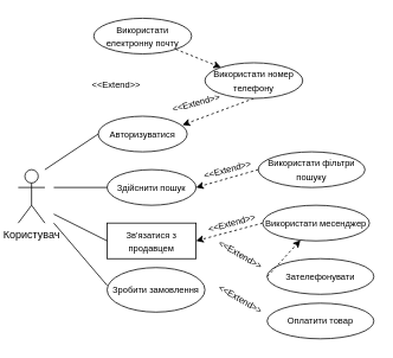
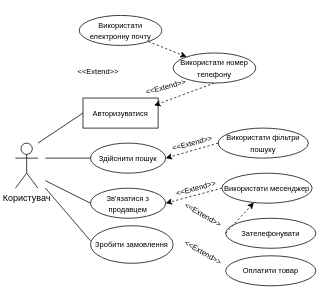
  <mxCell id="0" />
  <mxCell id="1" parent="0" />
  <mxCell id="2" value="Користувач" style="shape=umlActor;verticalLabelPosition=bottom;verticalAlign=top;html=1;outlineConnect=0;" vertex="1" parent="1"><mxGeometry x="20" y="190" width="30" height="60" as="geometry" /></mxCell>
- <mxCell id="3" value="&lt;font style=&quot;font-size: 10px;&quot;&gt;Авторизуватися&lt;/font&gt;" style="ellipse;whiteSpace=wrap;html=1;" vertex="1" parent="1"><mxGeometry x="110" y="130" width="100" height="40" as="geometry" /></mxCell>
+ <mxCell id="3" value="&lt;font style=&quot;font-size: 10px;&quot;&gt;Авторизуватися&lt;/font&gt;" style="whiteSpace=wrap;html=1;rounded=0;" vertex="1" parent="1"><mxGeometry x="110" y="130" width="100" height="40" as="geometry" /></mxCell>
  <mxCell id="4" value="" style="endArrow=classic;html=1;rounded=0;dashed=1;" edge="1" parent="1" source="5" target="7"><mxGeometry width="50" height="50" relative="1" as="geometry"><mxPoint x="190" y="70" as="sourcePoint" /><mxPoint x="190" y="150" as="targetPoint" /></mxGeometry></mxCell>
  <mxCell id="5" value="&lt;font style=&quot;font-size: 10px;&quot;&gt;Використати електронну почту&lt;/font&gt;" style="ellipse;whiteSpace=wrap;html=1;" vertex="1" parent="1"><mxGeometry x="105" y="20" width="110" height="40" as="geometry" /></mxCell>
  <mxCell id="6" value="" style="endArrow=classic;html=1;rounded=0;entryX=0.947;entryY=0.246;entryDx=0;entryDy=0;dashed=1;entryPerimeter=0;exitX=0.5;exitY=1;exitDx=0;exitDy=0;" edge="1" parent="1" source="7" target="3"><mxGeometry width="50" height="50" relative="1" as="geometry"><mxPoint x="290" y="90" as="sourcePoint" /><mxPoint x="170" y="140" as="targetPoint" /></mxGeometry></mxCell>
  <mxCell id="7" value="&lt;font style=&quot;font-size: 10px;&quot;&gt;Використати номер телефону&lt;/font&gt;" style="ellipse;whiteSpace=wrap;html=1;" vertex="1" parent="1"><mxGeometry x="230" y="70" width="110" height="40" as="geometry" /></mxCell>
  <mxCell id="8" value="&amp;lt;&amp;lt;Extend&amp;gt;&amp;gt;" style="text;html=1;align=center;verticalAlign=middle;resizable=0;points=[];autosize=1;strokeColor=none;fillColor=none;fontSize=10;rotation=0;" vertex="1" parent="1"><mxGeometry x="90" y="80" width="80" height="30" as="geometry" /></mxCell>
  <mxCell id="9" value="&amp;lt;&amp;lt;Extend&amp;gt;&amp;gt;" style="text;html=1;align=center;verticalAlign=middle;resizable=0;points=[];autosize=1;strokeColor=none;fillColor=none;fontSize=10;rotation=-15;" vertex="1" parent="1"><mxGeometry x="180" y="100" width="80" height="30" as="geometry" /></mxCell>
  <mxCell id="10" value="&lt;font style=&quot;font-size: 10px;&quot;&gt;Здійснити пошук&lt;/font&gt;" style="ellipse;whiteSpace=wrap;html=1;" vertex="1" parent="1"><mxGeometry x="120" y="190" width="100" height="40" as="geometry" /></mxCell>
  <mxCell id="11" value="" style="endArrow=classic;html=1;rounded=0;entryX=1;entryY=0.5;entryDx=0;entryDy=0;dashed=1;exitX=0;exitY=0.5;exitDx=0;exitDy=0;" edge="1" parent="1" source="12" target="10"><mxGeometry width="50" height="50" relative="1" as="geometry"><mxPoint x="300" y="200" as="sourcePoint" /><mxPoint x="170" y="140" as="targetPoint" /></mxGeometry></mxCell>
  <mxCell id="12" value="&lt;font style=&quot;font-size: 10px;&quot;&gt;Використати фільтри пошуку&lt;/font&gt;" style="ellipse;whiteSpace=wrap;html=1;" vertex="1" parent="1"><mxGeometry x="290" y="170" width="120" height="40" as="geometry" /></mxCell>
  <mxCell id="13" value="&amp;lt;&amp;lt;Extend&amp;gt;&amp;gt;" style="text;html=1;align=center;verticalAlign=middle;resizable=0;points=[];autosize=1;strokeColor=none;fillColor=none;fontSize=10;rotation=-15;" vertex="1" parent="1"><mxGeometry x="215" y="175" width="80" height="30" as="geometry" /></mxCell>
- <mxCell id="14" value="&lt;font style=&quot;font-size: 10px;&quot;&gt;Зв'язатися з продавцем&lt;/font&gt;" style="whiteSpace=wrap;html=1;rounded=0;" vertex="1" parent="1"><mxGeometry x="120" y="250" width="100" height="40" as="geometry" /></mxCell>
+ <mxCell id="14" value="&lt;font style=&quot;font-size: 10px;&quot;&gt;Зв'язатися з продавцем&lt;/font&gt;" style="ellipse;whiteSpace=wrap;html=1;" vertex="1" parent="1"><mxGeometry x="120" y="250" width="100" height="40" as="geometry" /></mxCell>
  <mxCell id="15" value="" style="endArrow=classic;html=1;rounded=0;entryX=1;entryY=0.5;entryDx=0;entryDy=0;dashed=1;exitX=0;exitY=0.5;exitDx=0;exitDy=0;" edge="1" parent="1" source="16" target="14"><mxGeometry width="50" height="50" relative="1" as="geometry"><mxPoint x="280" y="270" as="sourcePoint" /><mxPoint x="214.7" y="149.84" as="targetPoint" /></mxGeometry></mxCell>
  <mxCell id="16" value="&lt;font style=&quot;font-size: 10px;&quot;&gt;Використати месенджер&lt;/font&gt;" style="ellipse;whiteSpace=wrap;html=1;" vertex="1" parent="1"><mxGeometry x="295" y="230" width="120" height="40" as="geometry" /></mxCell>
  <mxCell id="17" value="&lt;span style=&quot;font-size: 10px;&quot;&gt;Зателефонувати&lt;/span&gt;" style="ellipse;whiteSpace=wrap;html=1;" vertex="1" parent="1"><mxGeometry x="300" y="290" width="120" height="40" as="geometry" /></mxCell>
  <mxCell id="18" value="" style="endArrow=classic;html=1;rounded=0;dashed=1;exitX=0;exitY=0.5;exitDx=0;exitDy=0;" edge="1" parent="1" source="17" target="16"><mxGeometry width="50" height="50" relative="1" as="geometry"><mxPoint x="305" y="260" as="sourcePoint" /><mxPoint x="230" y="280" as="targetPoint" /></mxGeometry></mxCell>
  <mxCell id="19" value="&amp;lt;&amp;lt;Extend&amp;gt;&amp;gt;" style="text;html=1;align=center;verticalAlign=middle;resizable=0;points=[];autosize=1;strokeColor=none;fillColor=none;fontSize=10;rotation=-15;" vertex="1" parent="1"><mxGeometry x="220" y="235" width="80" height="30" as="geometry" /></mxCell>
  <mxCell id="20" value="&amp;lt;&amp;lt;Extend&amp;gt;&amp;gt;" style="text;html=1;align=center;verticalAlign=middle;resizable=0;points=[];autosize=1;strokeColor=none;fillColor=none;fontSize=10;rotation=30;" vertex="1" parent="1"><mxGeometry x="230" y="270" width="80" height="30" as="geometry" /></mxCell>
  <mxCell id="21" value="" style="endArrow=none;html=1;rounded=0;fontSize=10;entryX=0;entryY=0.5;entryDx=0;entryDy=0;" edge="1" parent="1" target="3"><mxGeometry width="50" height="50" relative="1" as="geometry"><mxPoint x="50" y="190" as="sourcePoint" /><mxPoint x="130" y="210" as="targetPoint" /></mxGeometry></mxCell>
  <mxCell id="22" value="" style="endArrow=none;html=1;rounded=0;fontSize=10;entryX=0;entryY=0.5;entryDx=0;entryDy=0;" edge="1" parent="1" target="10"><mxGeometry width="50" height="50" relative="1" as="geometry"><mxPoint x="60" y="210" as="sourcePoint" /><mxPoint x="120" y="160" as="targetPoint" /></mxGeometry></mxCell>
  <mxCell id="23" value="" style="endArrow=none;html=1;rounded=0;fontSize=10;entryX=0;entryY=0.5;entryDx=0;entryDy=0;" edge="1" parent="1" target="14"><mxGeometry width="50" height="50" relative="1" as="geometry"><mxPoint x="60" y="240" as="sourcePoint" /><mxPoint x="130" y="220" as="targetPoint" /></mxGeometry></mxCell>
  <mxCell id="24" value="" style="endArrow=none;html=1;rounded=0;fontSize=10;" edge="1" parent="1"><mxGeometry width="50" height="50" relative="1" as="geometry"><mxPoint x="60" y="250" as="sourcePoint" /><mxPoint x="120" y="320" as="targetPoint" /></mxGeometry></mxCell>
  <mxCell id="25" value="&lt;font style=&quot;font-size: 10px;&quot;&gt;Зробити замовлення&lt;/font&gt;" style="ellipse;whiteSpace=wrap;html=1;" vertex="1" parent="1"><mxGeometry x="120" y="300" width="110" height="50" as="geometry" /></mxCell>
  <mxCell id="26" value="&amp;lt;&amp;lt;Extend&amp;gt;&amp;gt;" style="text;html=1;align=center;verticalAlign=middle;resizable=0;points=[];autosize=1;strokeColor=none;fillColor=none;fontSize=10;rotation=30;" vertex="1" parent="1"><mxGeometry x="230" y="320" width="80" height="30" as="geometry" /></mxCell>
  <mxCell id="27" value="&lt;span style=&quot;font-size: 10px;&quot;&gt;Оплатити товар&lt;/span&gt;" style="ellipse;whiteSpace=wrap;html=1;" vertex="1" parent="1"><mxGeometry x="300" y="340" width="120" height="40" as="geometry" /></mxCell>
